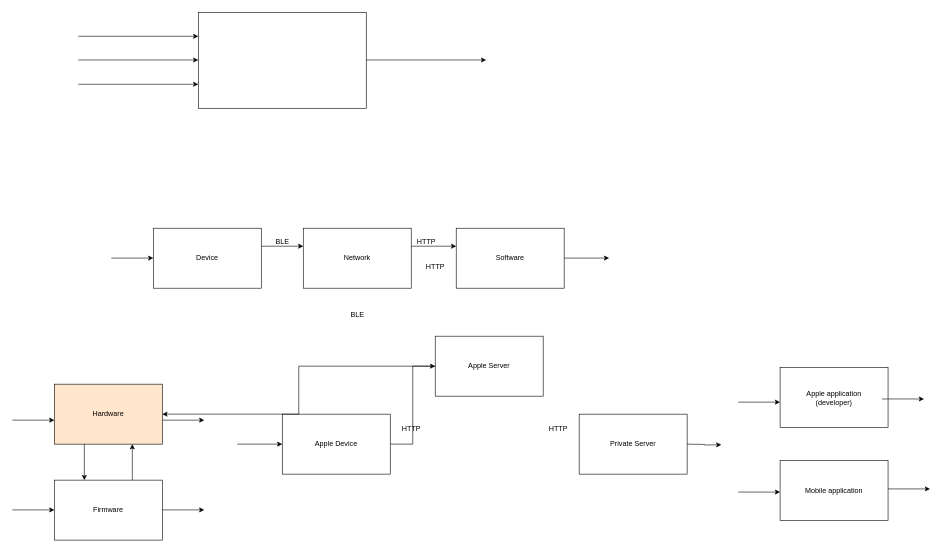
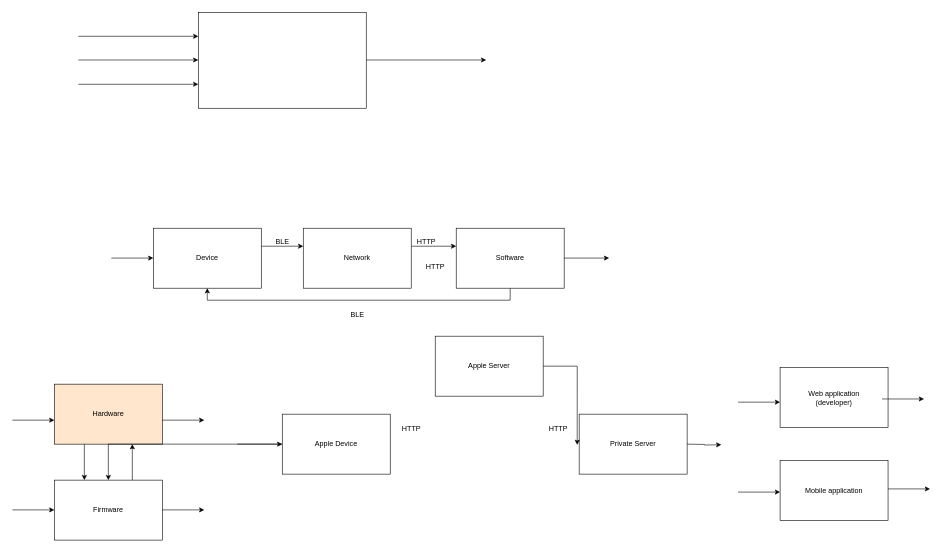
  <mxCell id="0" />
  <mxCell id="1" parent="0" />
  <mxCell id="2" value="" style="rounded=0;whiteSpace=wrap;html=1;" vertex="1" parent="1"><mxGeometry x="330" y="20" width="280" height="160" as="geometry" /></mxCell>
  <mxCell id="3" value="" style="endArrow=classic;html=1;rounded=0;" edge="1" parent="1"><mxGeometry width="50" height="50" relative="1" as="geometry"><mxPoint x="130" y="99.5" as="sourcePoint" /><mxPoint x="330" y="99.5" as="targetPoint" /></mxGeometry></mxCell>
  <mxCell id="4" value="" style="endArrow=classic;html=1;rounded=0;" edge="1" parent="1"><mxGeometry width="50" height="50" relative="1" as="geometry"><mxPoint x="130" y="140" as="sourcePoint" /><mxPoint x="330" y="140" as="targetPoint" /></mxGeometry></mxCell>
  <mxCell id="5" value="" style="endArrow=classic;html=1;rounded=0;" edge="1" parent="1"><mxGeometry width="50" height="50" relative="1" as="geometry"><mxPoint x="130" y="60" as="sourcePoint" /><mxPoint x="330" y="60" as="targetPoint" /></mxGeometry></mxCell>
  <mxCell id="6" value="" style="endArrow=classic;html=1;rounded=0;" edge="1" parent="1"><mxGeometry width="50" height="50" relative="1" as="geometry"><mxPoint x="610" y="99.5" as="sourcePoint" /><mxPoint x="810" y="99.5" as="targetPoint" /></mxGeometry></mxCell>
  <mxCell id="7" style="edgeStyle=orthogonalEdgeStyle;rounded=0;orthogonalLoop=1;jettySize=auto;html=1;" edge="1" parent="1"><mxGeometry relative="1" as="geometry"><mxPoint x="435" y="410" as="sourcePoint" /><mxPoint x="505" y="410" as="targetPoint" /></mxGeometry></mxCell>
  <mxCell id="8" value="Device" style="rounded=0;whiteSpace=wrap;html=1;" vertex="1" parent="1"><mxGeometry x="255" y="380" width="180" height="100" as="geometry" /></mxCell>
  <mxCell id="9" style="edgeStyle=orthogonalEdgeStyle;rounded=0;orthogonalLoop=1;jettySize=auto;html=1;entryX=0;entryY=0.5;entryDx=0;entryDy=0;" edge="1" parent="1"><mxGeometry relative="1" as="geometry"><mxPoint x="685" y="410" as="sourcePoint" /><mxPoint x="760" y="410" as="targetPoint" /></mxGeometry></mxCell>
  <mxCell id="10" value="Network" style="rounded=0;whiteSpace=wrap;html=1;" vertex="1" parent="1"><mxGeometry x="505" y="380" width="180" height="100" as="geometry" /></mxCell>
+ <mxCell id="11" style="edgeStyle=orthogonalEdgeStyle;rounded=0;orthogonalLoop=1;jettySize=auto;html=1;entryX=0.5;entryY=1;entryDx=0;entryDy=0;" edge="1" parent="1" source="12" target="8"><mxGeometry relative="1" as="geometry"><Array as="points"><mxPoint x="850" y="500" /><mxPoint x="345" y="500" /></Array></mxGeometry></mxCell>
  <mxCell id="12" value="Software" style="rounded=0;whiteSpace=wrap;html=1;" vertex="1" parent="1"><mxGeometry x="760" y="380" width="180" height="100" as="geometry" /></mxCell>
  <mxCell id="13" style="edgeStyle=orthogonalEdgeStyle;rounded=0;orthogonalLoop=1;jettySize=auto;html=1;" edge="1" parent="1"><mxGeometry relative="1" as="geometry"><mxPoint x="185" y="429.8" as="sourcePoint" /><mxPoint x="255" y="429.8" as="targetPoint" /></mxGeometry></mxCell>
  <mxCell id="14" style="edgeStyle=orthogonalEdgeStyle;rounded=0;orthogonalLoop=1;jettySize=auto;html=1;entryX=0;entryY=0.5;entryDx=0;entryDy=0;" edge="1" parent="1"><mxGeometry relative="1" as="geometry"><mxPoint x="940" y="429.8" as="sourcePoint" /><mxPoint x="1015" y="429.8" as="targetPoint" /></mxGeometry></mxCell>
  <mxCell id="15" value="BLE" style="text;html=1;align=center;verticalAlign=middle;resizable=0;points=[];autosize=1;strokeColor=none;fillColor=none;" vertex="1" parent="1"><mxGeometry x="445" y="388" width="50" height="30" as="geometry" /></mxCell>
  <mxCell id="16" value="HTTP" style="text;html=1;align=center;verticalAlign=middle;resizable=0;points=[];autosize=1;strokeColor=none;fillColor=none;" vertex="1" parent="1"><mxGeometry x="685" y="388" width="50" height="30" as="geometry" /></mxCell>
  <mxCell id="17" value="BLE" style="text;html=1;align=center;verticalAlign=middle;resizable=0;points=[];autosize=1;strokeColor=none;fillColor=none;" vertex="1" parent="1"><mxGeometry x="570" y="510" width="50" height="30" as="geometry" /></mxCell>
  <mxCell id="18" value="" style="edgeStyle=orthogonalEdgeStyle;rounded=0;orthogonalLoop=1;jettySize=auto;html=1;" edge="1" parent="1"><mxGeometry relative="1" as="geometry"><mxPoint x="140" y="740" as="sourcePoint" /><mxPoint x="140" y="800" as="targetPoint" /></mxGeometry></mxCell>
  <mxCell id="19" value="Hardware" style="rounded=0;whiteSpace=wrap;html=1;fillColor=#ffe6cc;" vertex="1" parent="1"><mxGeometry x="90" y="640" width="180" height="100" as="geometry" /></mxCell>
  <mxCell id="20" value="" style="edgeStyle=orthogonalEdgeStyle;rounded=0;orthogonalLoop=1;jettySize=auto;html=1;" edge="1" parent="1"><mxGeometry relative="1" as="geometry"><mxPoint x="220" y="800" as="sourcePoint" /><mxPoint x="220" y="740" as="targetPoint" /></mxGeometry></mxCell>
  <mxCell id="21" value="Firmware" style="rounded=0;whiteSpace=wrap;html=1;" vertex="1" parent="1"><mxGeometry x="90" y="800" width="180" height="100" as="geometry" /></mxCell>
  <mxCell id="22" style="edgeStyle=orthogonalEdgeStyle;rounded=0;orthogonalLoop=1;jettySize=auto;html=1;" edge="1" parent="1"><mxGeometry relative="1" as="geometry"><mxPoint x="20" y="700" as="sourcePoint" /><mxPoint x="90" y="700" as="targetPoint" /></mxGeometry></mxCell>
  <mxCell id="23" value="Apple Server" style="rounded=0;whiteSpace=wrap;html=1;" vertex="1" parent="1"><mxGeometry x="725" y="560" width="180" height="100" as="geometry" /></mxCell>
- <mxCell id="24" style="edgeStyle=orthogonalEdgeStyle;rounded=0;orthogonalLoop=1;jettySize=auto;html=1;entryX=0;entryY=0.5;entryDx=0;entryDy=0;" edge="1" parent="1" source="25" target="23"><mxGeometry relative="1" as="geometry" /></mxCell>
+ <mxCell id="24" style="edgeStyle=orthogonalEdgeStyle;rounded=0;orthogonalLoop=1;jettySize=auto;html=1;" edge="1" parent="1" source="25" target="21"><mxGeometry relative="1" as="geometry" /></mxCell>
  <mxCell id="25" value="Apple Device" style="rounded=0;whiteSpace=wrap;html=1;" vertex="1" parent="1"><mxGeometry x="470" y="690" width="180" height="100" as="geometry" /></mxCell>
  <mxCell id="26" value="HTTP" style="text;html=1;align=center;verticalAlign=middle;resizable=0;points=[];autosize=1;strokeColor=none;fillColor=none;" vertex="1" parent="1"><mxGeometry x="660" y="700" width="50" height="30" as="geometry" /></mxCell>
  <mxCell id="27" style="edgeStyle=orthogonalEdgeStyle;rounded=0;orthogonalLoop=1;jettySize=auto;html=1;" edge="1" parent="1"><mxGeometry relative="1" as="geometry"><mxPoint x="20" y="849.63" as="sourcePoint" /><mxPoint x="90" y="849.63" as="targetPoint" /></mxGeometry></mxCell>
  <mxCell id="28" value="Mobile application" style="rounded=0;whiteSpace=wrap;html=1;" vertex="1" parent="1"><mxGeometry x="1300" y="767.5" width="180" height="100" as="geometry" /></mxCell>
- <mxCell id="29" value="Apple application&lt;div&gt;(developer)&lt;/div&gt;" style="rounded=0;whiteSpace=wrap;html=1;" vertex="1" parent="1"><mxGeometry x="1300" y="612.5" width="180" height="100" as="geometry" /></mxCell>
+ <mxCell id="29" value="Web application&lt;div&gt;(developer)&lt;/div&gt;" style="rounded=0;whiteSpace=wrap;html=1;" vertex="1" parent="1"><mxGeometry x="1300" y="612.5" width="180" height="100" as="geometry" /></mxCell>
  <mxCell id="30" value="Private Server" style="rounded=0;whiteSpace=wrap;html=1;" vertex="1" parent="1"><mxGeometry x="965" y="690" width="180" height="100" as="geometry" /></mxCell>
  <mxCell id="31" style="edgeStyle=orthogonalEdgeStyle;rounded=0;orthogonalLoop=1;jettySize=auto;html=1;" edge="1" parent="1"><mxGeometry relative="1" as="geometry"><mxPoint x="1470" y="664.71" as="sourcePoint" /><mxPoint x="1540" y="664.71" as="targetPoint" /></mxGeometry></mxCell>
  <mxCell id="32" style="edgeStyle=orthogonalEdgeStyle;rounded=0;orthogonalLoop=1;jettySize=auto;html=1;" edge="1" parent="1"><mxGeometry relative="1" as="geometry"><mxPoint x="1480" y="814.64" as="sourcePoint" /><mxPoint x="1550" y="814.64" as="targetPoint" /></mxGeometry></mxCell>
  <mxCell id="33" value="HTTP" style="text;html=1;align=center;verticalAlign=middle;resizable=0;points=[];autosize=1;strokeColor=none;fillColor=none;" vertex="1" parent="1"><mxGeometry x="700" y="430" width="50" height="30" as="geometry" /></mxCell>
- <mxCell id="34" style="edgeStyle=orthogonalEdgeStyle;rounded=0;orthogonalLoop=1;jettySize=auto;html=1;" edge="1" parent="1" source="23" target="19"><mxGeometry relative="1" as="geometry" /></mxCell>
+ <mxCell id="34" style="edgeStyle=orthogonalEdgeStyle;rounded=0;orthogonalLoop=1;jettySize=auto;html=1;entryX=-0.018;entryY=0.513;entryDx=0;entryDy=0;entryPerimeter=0;" edge="1" parent="1" source="23" target="30"><mxGeometry relative="1" as="geometry" /></mxCell>
  <mxCell id="35" value="HTTP" style="text;html=1;align=center;verticalAlign=middle;resizable=0;points=[];autosize=1;strokeColor=none;fillColor=none;" vertex="1" parent="1"><mxGeometry x="905" y="700" width="50" height="30" as="geometry" /></mxCell>
  <mxCell id="36" style="edgeStyle=orthogonalEdgeStyle;rounded=0;orthogonalLoop=1;jettySize=auto;html=1;" edge="1" parent="1"><mxGeometry relative="1" as="geometry"><mxPoint x="270" y="700" as="sourcePoint" /><mxPoint x="340" y="700" as="targetPoint" /></mxGeometry></mxCell>
  <mxCell id="37" style="edgeStyle=orthogonalEdgeStyle;rounded=0;orthogonalLoop=1;jettySize=auto;html=1;" edge="1" parent="1"><mxGeometry relative="1" as="geometry"><mxPoint x="270" y="849.63" as="sourcePoint" /><mxPoint x="340" y="849.63" as="targetPoint" /></mxGeometry></mxCell>
  <mxCell id="38" style="edgeStyle=orthogonalEdgeStyle;rounded=0;orthogonalLoop=1;jettySize=auto;html=1;entryX=0;entryY=0.5;entryDx=0;entryDy=0;" edge="1" parent="1"><mxGeometry relative="1" as="geometry"><mxPoint x="395" y="740" as="sourcePoint" /><mxPoint x="470" y="740" as="targetPoint" /></mxGeometry></mxCell>
  <mxCell id="39" style="edgeStyle=orthogonalEdgeStyle;rounded=0;orthogonalLoop=1;jettySize=auto;html=1;entryX=-0.018;entryY=0.513;entryDx=0;entryDy=0;entryPerimeter=0;" edge="1" parent="1"><mxGeometry relative="1" as="geometry"><mxPoint x="1145" y="740" as="sourcePoint" /><mxPoint x="1202" y="741" as="targetPoint" /></mxGeometry></mxCell>
  <mxCell id="40" style="edgeStyle=orthogonalEdgeStyle;rounded=0;orthogonalLoop=1;jettySize=auto;html=1;" edge="1" parent="1"><mxGeometry relative="1" as="geometry"><mxPoint x="1230" y="670" as="sourcePoint" /><mxPoint x="1300" y="670" as="targetPoint" /></mxGeometry></mxCell>
  <mxCell id="41" style="edgeStyle=orthogonalEdgeStyle;rounded=0;orthogonalLoop=1;jettySize=auto;html=1;" edge="1" parent="1"><mxGeometry relative="1" as="geometry"><mxPoint x="1230" y="819.93" as="sourcePoint" /><mxPoint x="1300" y="819.93" as="targetPoint" /></mxGeometry></mxCell>
